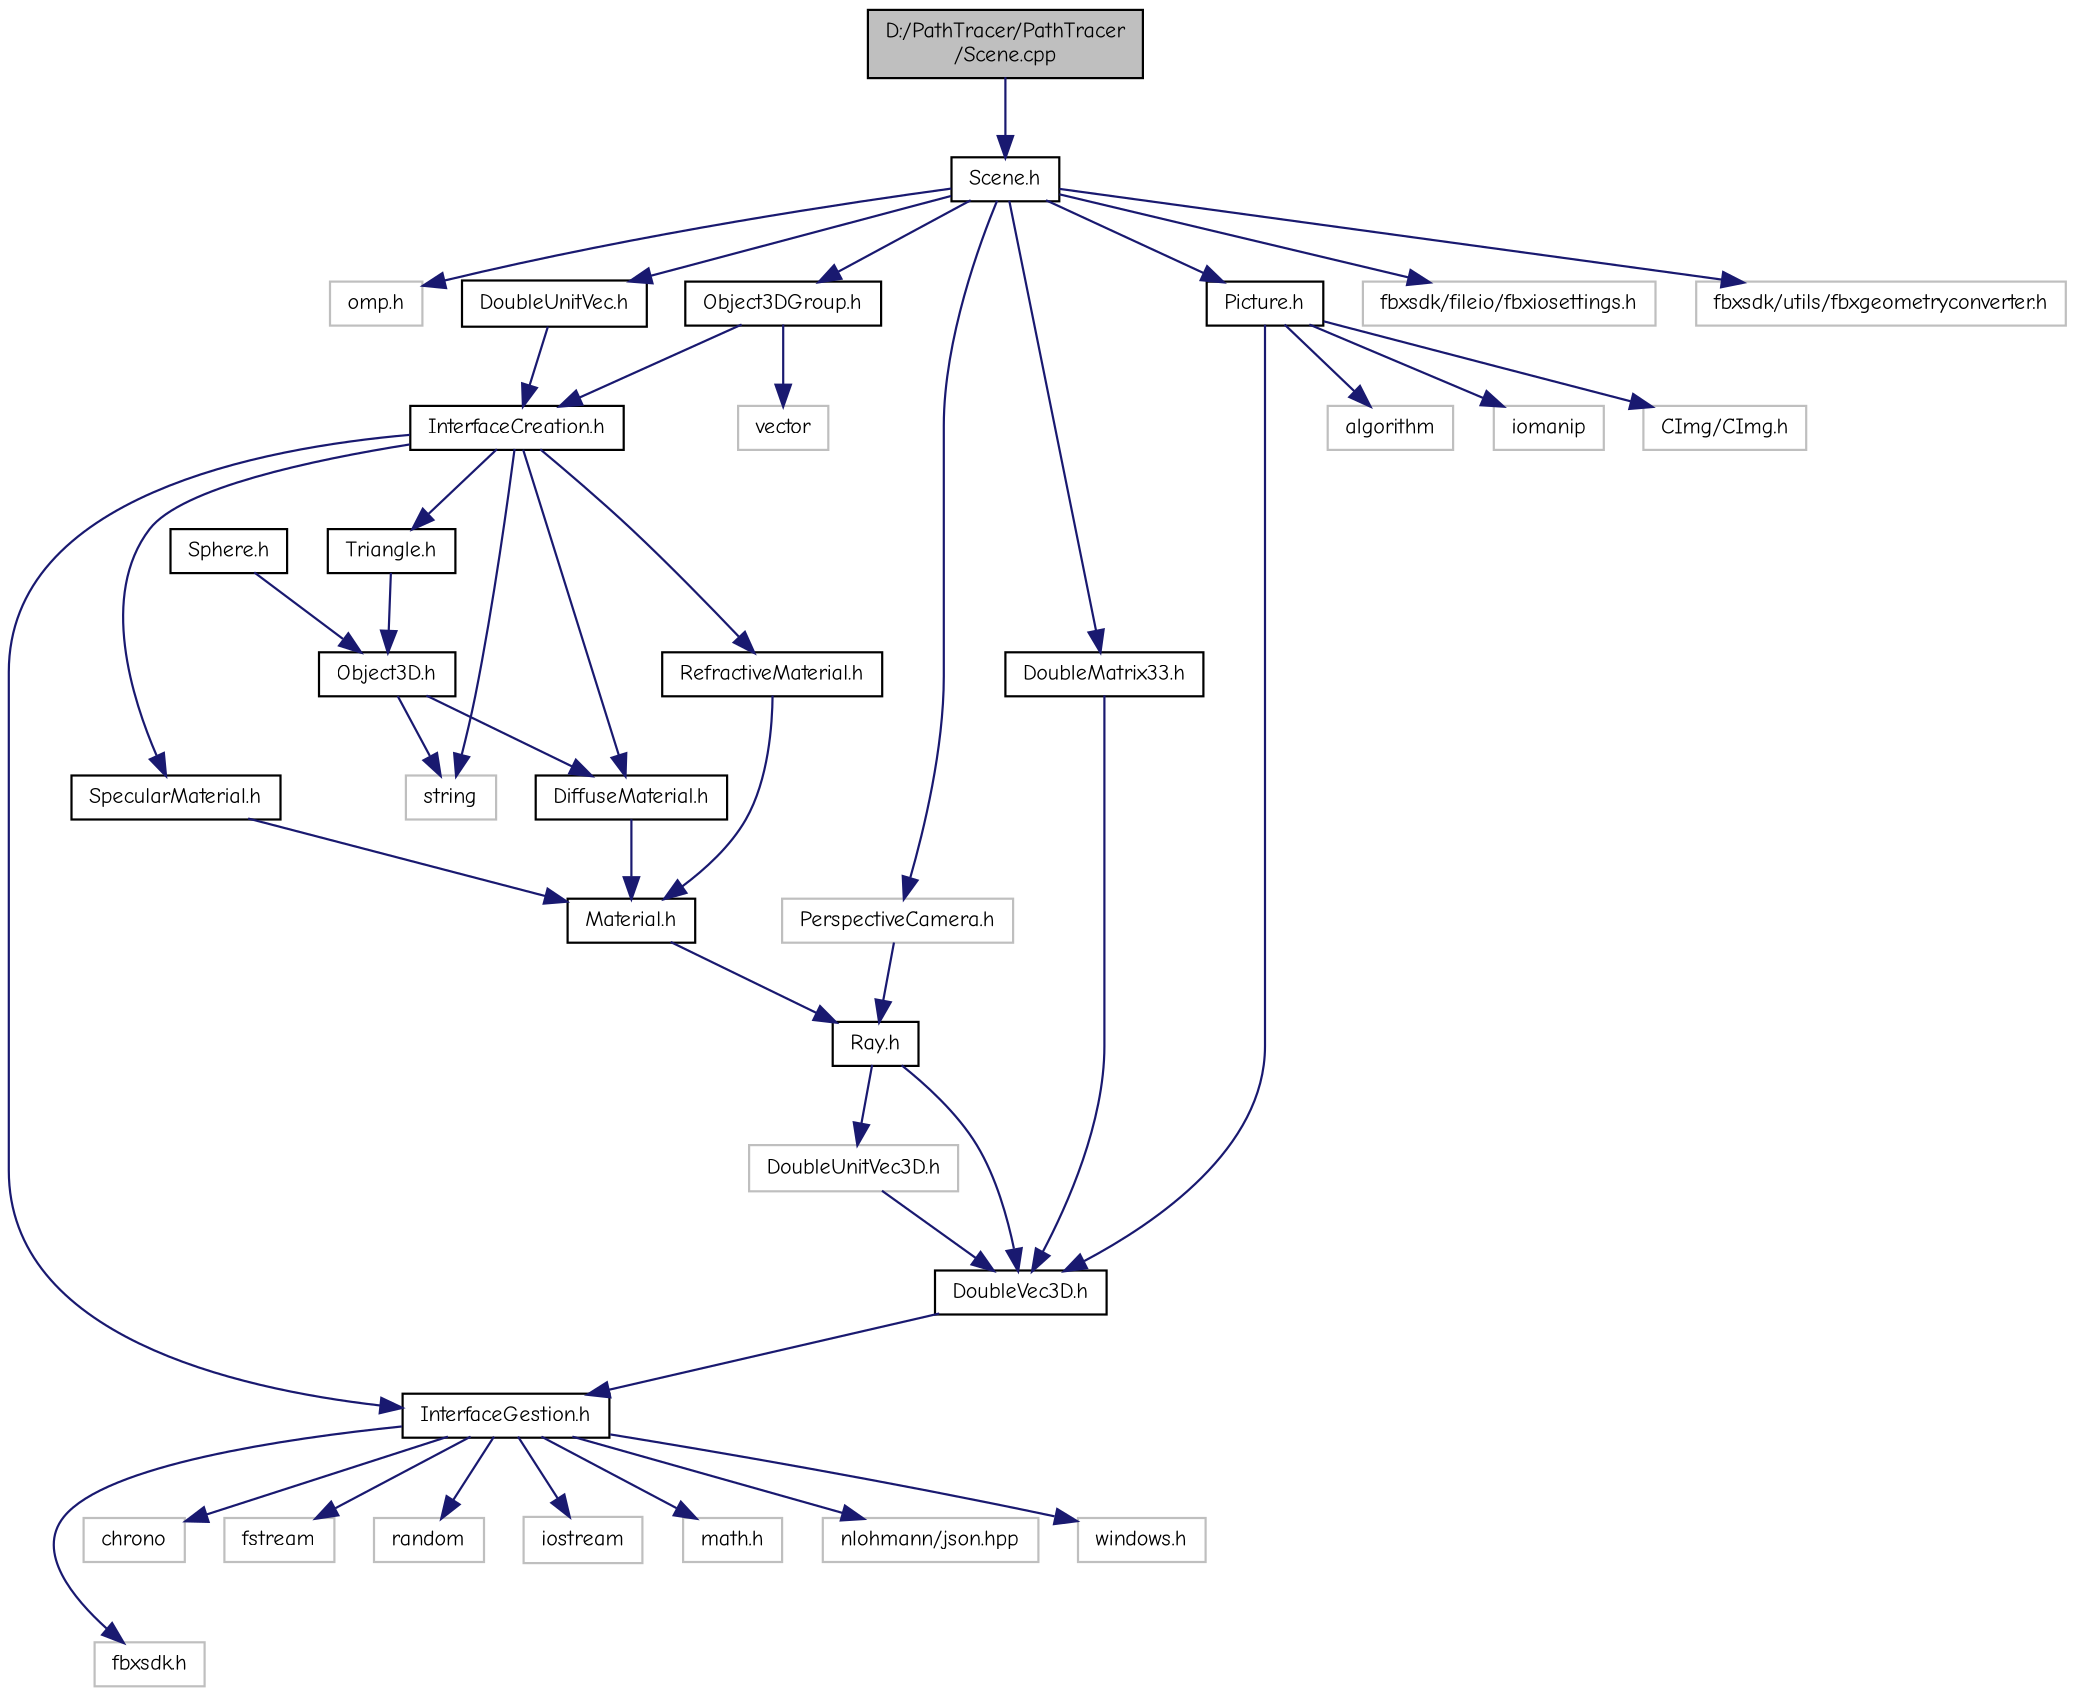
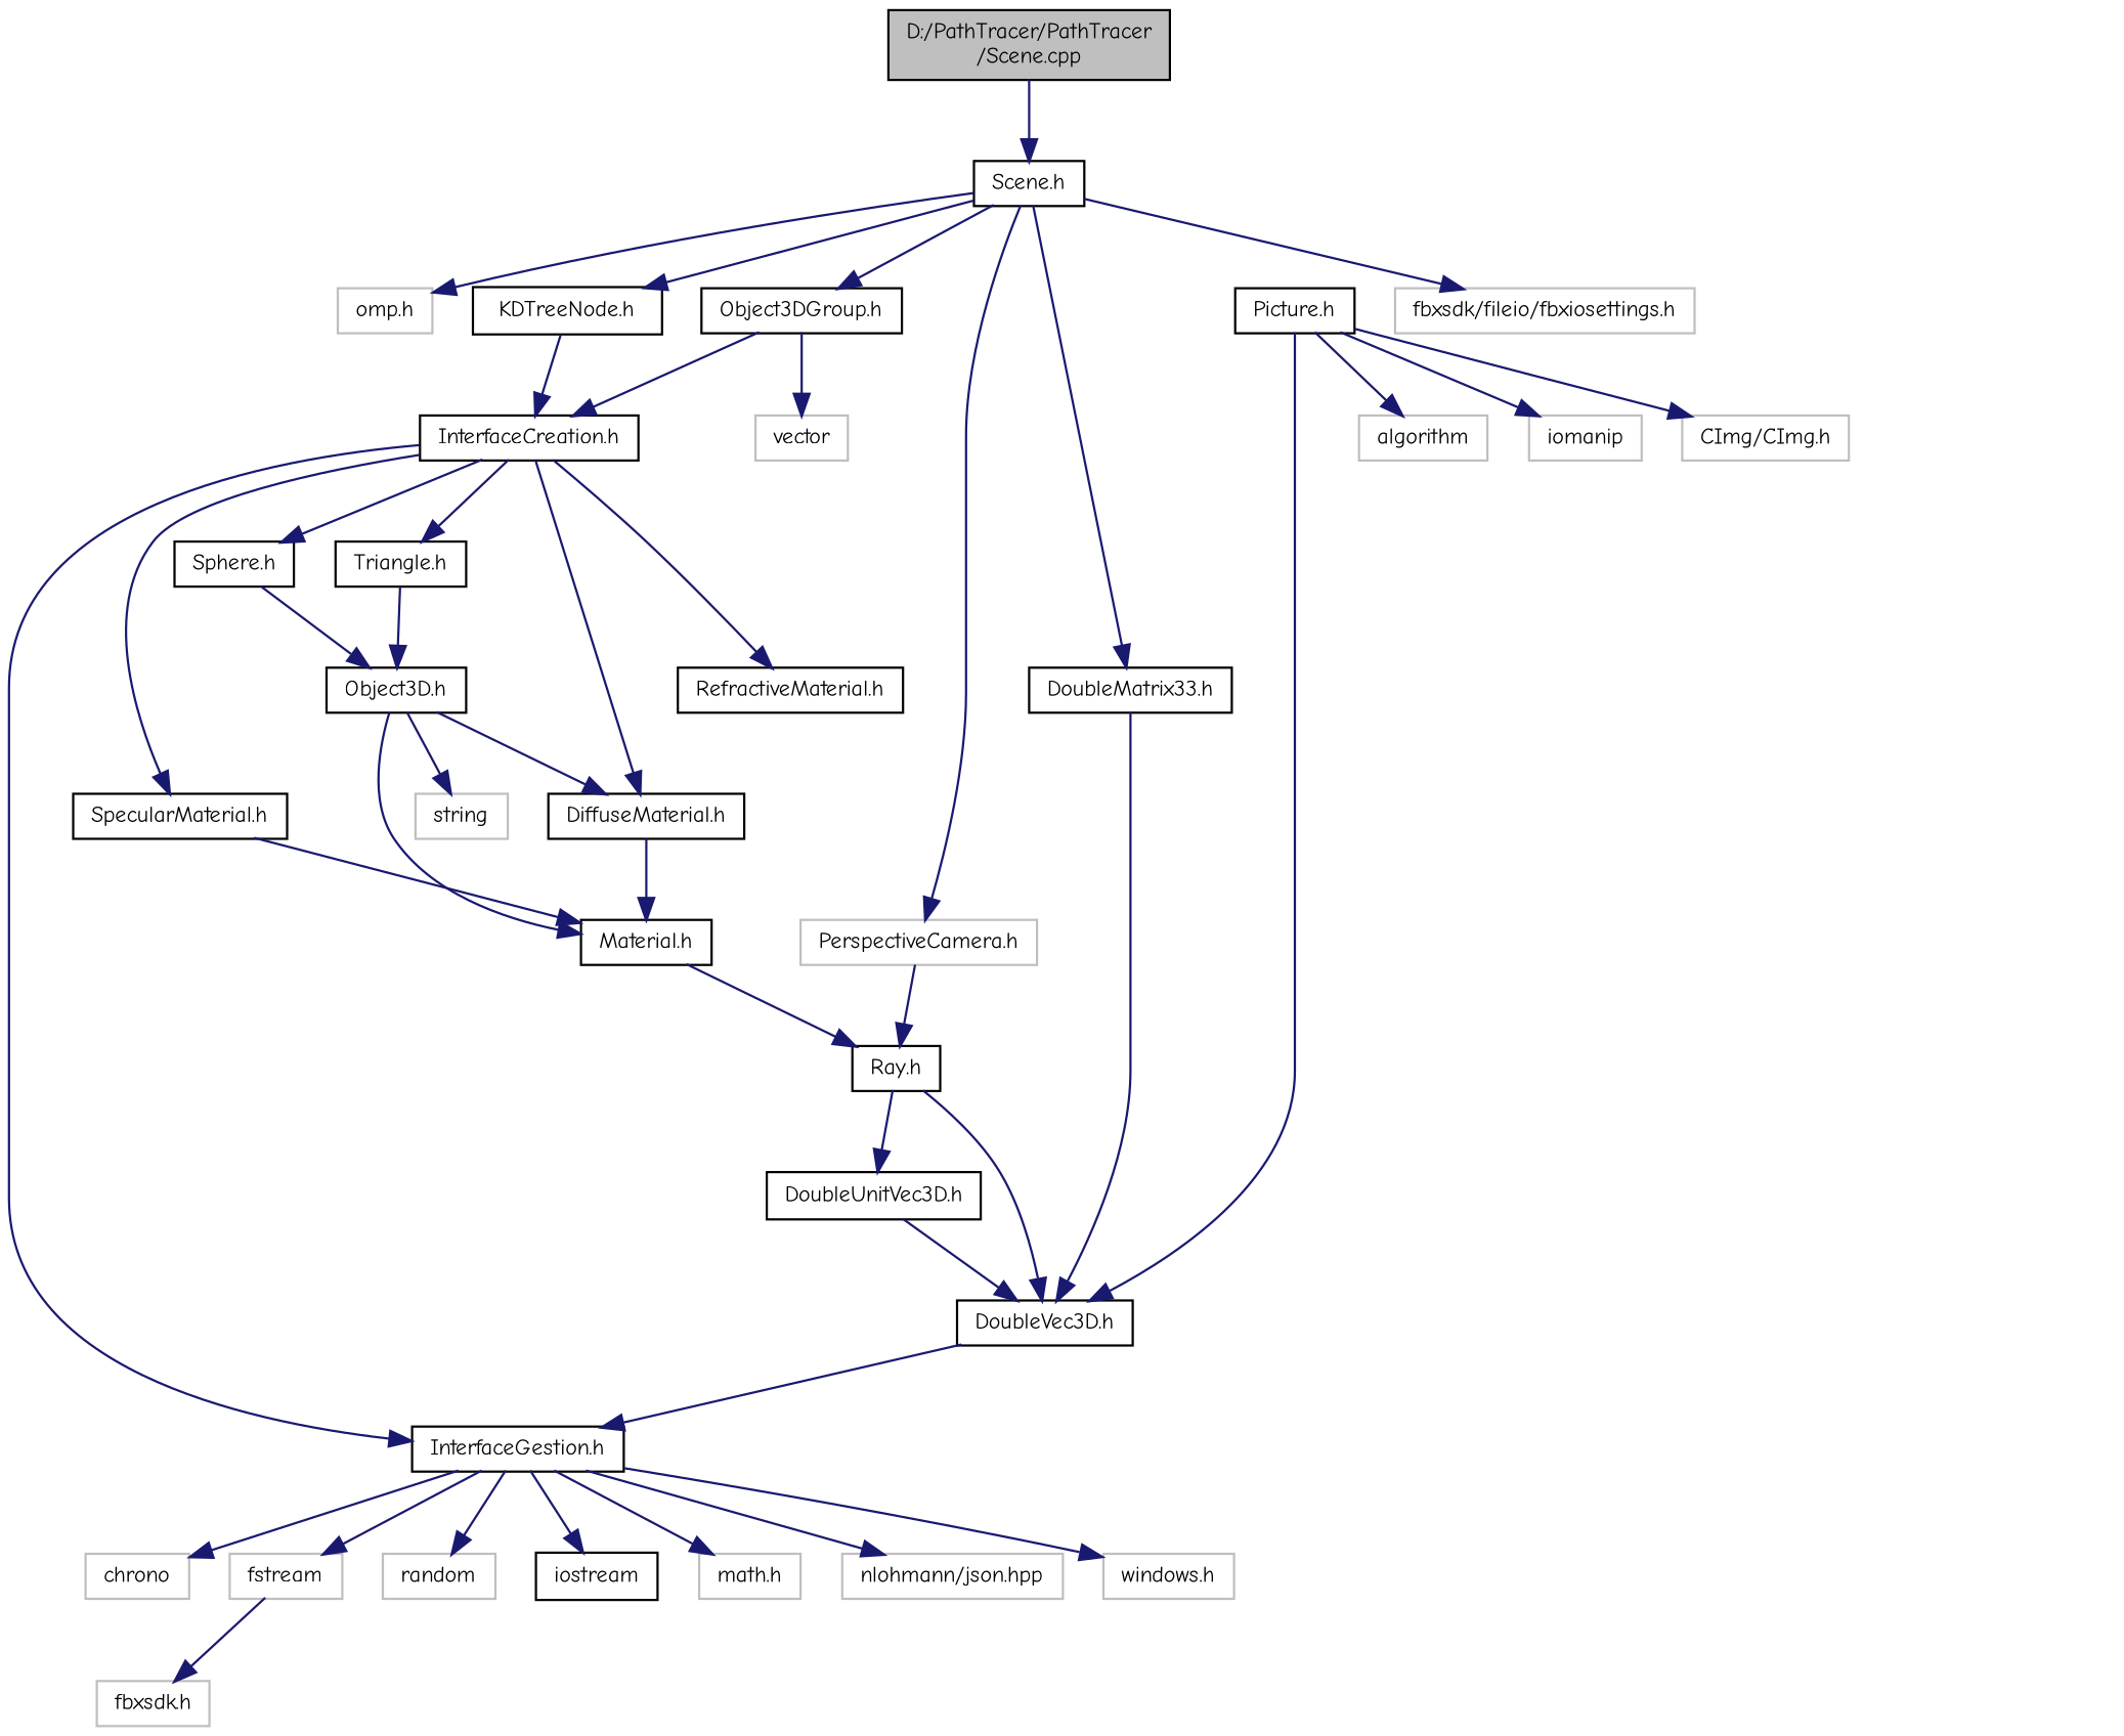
  digraph {
    fontname="Comic Neue"
    node [color=black fillcolor=white fontname="Comic Neue" fontsize=10 shape=record style=filled]
    edge [color=midnightblue fontname="Comic Neue" fontsize=10 labelfontname=Helvetica labelfontsize=10 style=solid]
    n1 [fillcolor=grey75 fontcolor=black height=0.2 label="D:/PathTracer/PathTracer\l/Scene.cpp" width=0.4]
    n2 [height=0.2 label="Scene.h" width=0.4]
    n3 [color=grey75 height=0.2 label="omp.h" width=0.4]
    n4 [height=0.2 label="DoubleMatrix33.h" width=0.4]
-   n5 [height=0.2 label="DoubleUnitVec.h" width=0.4]
+   n5 [height=0.2 label="KDTreeNode.h" width=0.4]
    n6 [height=0.2 label="Object3DGroup.h" width=0.4]
    n7 [color=grey75 height=0.2 label="PerspectiveCamera.h" width=0.4]
    n8 [height=0.2 label="Picture.h" width=0.4]
    n9 [color=grey75 height=0.2 label="fbxsdk/fileio/fbxiosettings.h" width=0.4]
-   n10 [color=grey75 height=0.2 label="fbxsdk/utils/fbxgeometryconverter.h" width=0.4]
    n11 [height=0.2 label="DoubleVec3D.h" width=0.4]
    n12 [color=grey75 height=0.2 label="fbxsdk.h" width=0.4]
    n13 [height=0.2 label="InterfaceCreation.h" width=0.4]
    n14 [color=grey75 height=0.2 label=vector width=0.4]
    n15 [height=0.2 label="Ray.h" width=0.4]
    n16 [color=grey75 height=0.2 label=algorithm width=0.4]
    n17 [color=grey75 height=0.2 label=iomanip width=0.4]
    n18 [color=grey75 height=0.2 label="CImg/CImg.h" width=0.4]
    n19 [height=0.2 label="InterfaceGestion.h" width=0.4]
    n20 [color=grey75 height=0.2 label=chrono width=0.4]
    n21 [color=grey75 height=0.2 label=fstream width=0.4]
    n22 [color=grey75 height=0.2 label=random width=0.4]
-   n23 [color=grey75 height=0.2 label=iostream width=0.4]
+   n23 [height=0.2 label=iostream width=0.4]
    n24 [color=grey75 height=0.2 label="math.h" width=0.4]
    n25 [color=grey75 height=0.2 label="nlohmann/json.hpp" width=0.4]
    n26 [color=grey75 height=0.2 label="windows.h" width=0.4]
    n27 [height=0.2 label="DiffuseMaterial.h" width=0.4]
    n28 [height=0.2 label="RefractiveMaterial.h" width=0.4]
    n29 [height=0.2 label="SpecularMaterial.h" width=0.4]
    n30 [height=0.2 label="Triangle.h" width=0.4]
    n31 [height=0.2 label="Sphere.h" width=0.4]
    n32 [height=0.2 label="Material.h" width=0.4]
    n33 [height=0.2 label="Object3D.h" width=0.4]
-   n34 [color=grey75 height=0.2 label="DoubleUnitVec3D.h" width=0.4]
+   n34 [height=0.2 label="DoubleUnitVec3D.h" width=0.4]
    n35 [color=grey75 height=0.2 label=string width=0.4]
    n1 -> n2
    n2 -> n3
    n2 -> n4
    n2 -> n5
    n2 -> n6
    n2 -> n7
-   n2 -> n8
    n2 -> n9
-   n2 -> n10
    n4 -> n11
    n5 -> n13
    n6 -> n13
    n6 -> n14
    n7 -> n15
    n8 -> n11
    n8 -> n16
    n8 -> n17
    n8 -> n18
    n11 -> n19
    n13 -> n19
    n13 -> n27
    n13 -> n28
    n13 -> n29
    n13 -> n30
-   n13 -> n35
+   n13 -> n31
    n15 -> n11
    n15 -> n34
-   n19 -> n12
+   n21 -> n12
    n19 -> n20
    n19 -> n21
    n19 -> n22
    n19 -> n23
    n19 -> n24
    n19 -> n25
    n19 -> n26
    n27 -> n32
-   n28 -> n32
+   n33 -> n32
    n29 -> n32
    n30 -> n33
    n31 -> n33
    n32 -> n15
    n33 -> n27
    n33 -> n35
    n34 -> n11
  }
